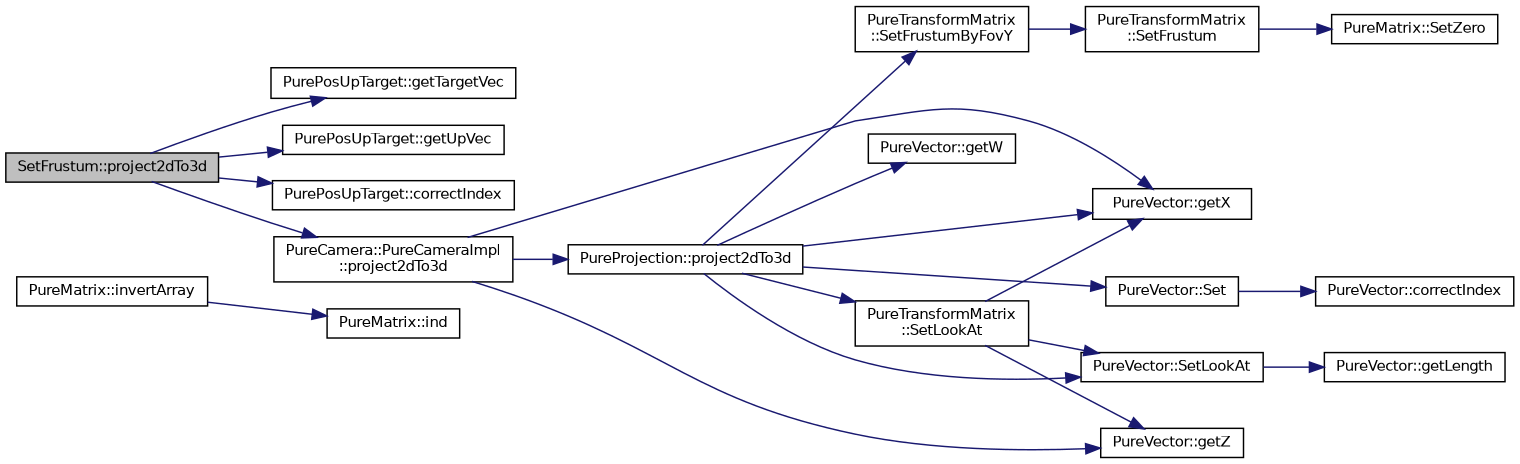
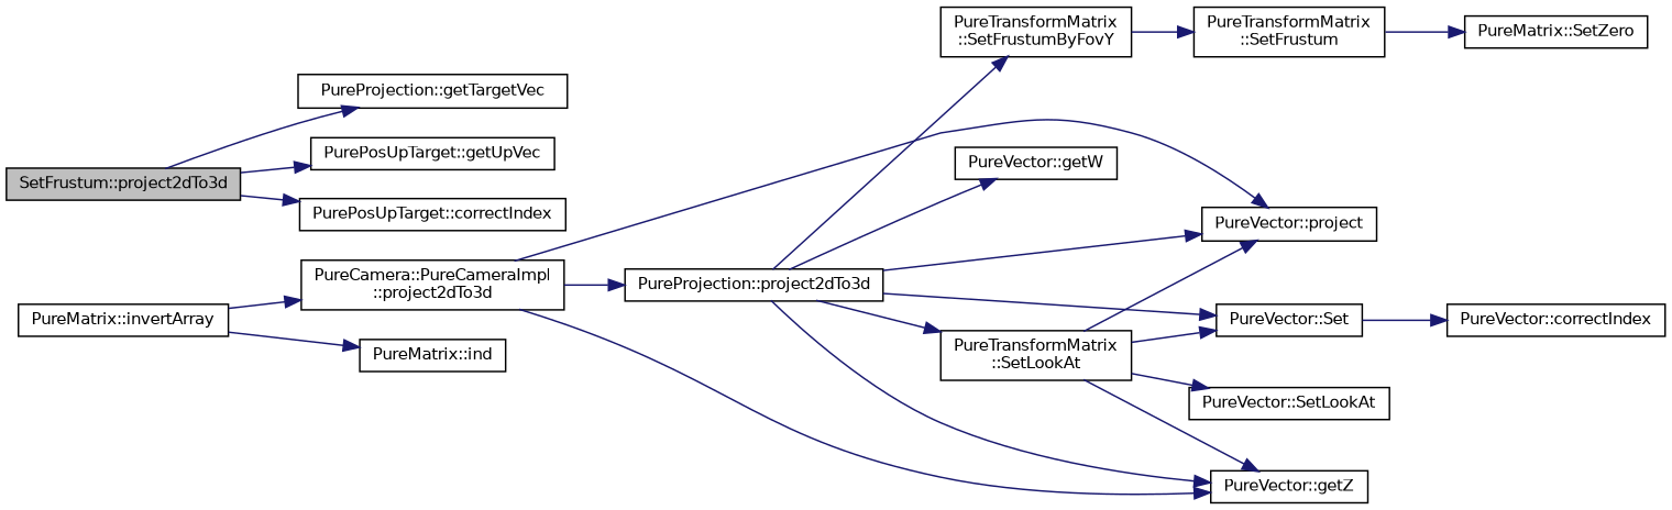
  digraph {
    rankdir=LR
    node [color=black fillcolor=white fontname=Helvetica fontsize=10 shape=record style=filled]
    edge [color=midnightblue fontname=Helvetica fontsize=10 labelfontname=Helvetica labelfontsize=10 style=solid]
    n1 [fillcolor=grey75 fontcolor=black height=0.2 label="SetFrustum::project2dTo3d" width=0.4]
    n2 [height=0.2 label="PurePosUpTarget::correctIndex" width=0.4]
-   n3 [height=0.2 label="PurePosUpTarget::getTargetVec" width=0.4]
+   n3 [height=0.2 label="PureProjection::getTargetVec" width=0.4]
    n4 [height=0.2 label="PurePosUpTarget::getUpVec" width=0.4]
    n5 [height=0.2 label="PureCamera::PureCameraImpl\l::project2dTo3d" width=0.4]
-   n6 [height=0.2 label="PureVector::getX" width=0.4]
+   n6 [height=0.2 label="PureVector::project" width=0.4]
    n7 [height=0.2 label="PureVector::getZ" width=0.4]
    n8 [height=0.2 label="PureProjection::project2dTo3d" width=0.4]
    n9 [height=0.2 label="PureVector::getW" width=0.4]
    n10 [height=0.2 label="PureVector::Set" width=0.4]
    n11 [height=0.2 label="PureTransformMatrix\l::SetFrustumByFovY" width=0.4]
    n12 [height=0.2 label="PureTransformMatrix\l::SetLookAt" width=0.4]
    n13 [height=0.2 label="PureVector::correctIndex" width=0.4]
    n14 [height=0.2 label="PureTransformMatrix\l::SetFrustum" width=0.4]
    n15 [height=0.2 label="PureVector::SetLookAt" width=0.4]
    n16 [height=0.2 label="PureMatrix::invertArray" width=0.4]
    n17 [height=0.2 label="PureMatrix::ind" width=0.4]
    n18 [height=0.2 label="PureMatrix::SetZero" width=0.4]
-   n19 [height=0.2 label="PureVector::getLength" width=0.4]
    n1 -> n2
    n1 -> n3
    n1 -> n4
-   n1 -> n5
+   n16 -> n5
    n5 -> n6
    n5 -> n7
    n5 -> n8
    n8 -> n6
-   n8 -> n15
+   n8 -> n7
    n8 -> n9
    n8 -> n10
    n8 -> n11
    n8 -> n12
    n10 -> n13
    n11 -> n14
    n12 -> n6
    n12 -> n7
+   n12 -> n10
    n12 -> n15
    n14 -> n18
-   n15 -> n19
    n16 -> n17
  }
